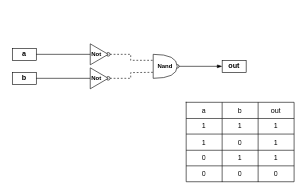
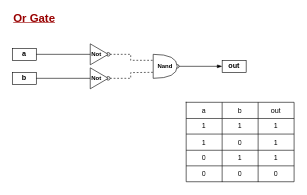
  <mxCell id="0" />
  <mxCell id="1" parent="0" />
  <mxCell id="2" value="&lt;b&gt;a&lt;/b&gt;" style="text;html=1;fillColor=none;align=center;verticalAlign=middle;whiteSpace=wrap;rounded=0;strokeColor=#000000;" vertex="1" parent="1"><mxGeometry x="20" y="80" width="40" height="20" as="geometry" /></mxCell>
  <mxCell id="3" value="&lt;b&gt;b&lt;/b&gt;" style="text;html=1;fillColor=none;align=center;verticalAlign=middle;whiteSpace=wrap;rounded=0;strokeColor=#000000;" vertex="1" parent="1"><mxGeometry x="20" y="120" width="40" height="20" as="geometry" /></mxCell>
  <mxCell id="4" value="" style="edgeStyle=orthogonalEdgeStyle;rounded=0;orthogonalLoop=1;jettySize=auto;html=1;entryX=0;entryY=0.25;entryDx=0;entryDy=0;entryPerimeter=0;endArrow=none;endFill=0;dashed=1;startArrow=oval;startFill=0;" edge="1" parent="1" source="5" target="8"><mxGeometry relative="1" as="geometry" /></mxCell>
  <mxCell id="5" value="&lt;font size=&quot;1&quot;&gt;&lt;b&gt;Not&lt;/b&gt;&lt;/font&gt;" style="triangle;whiteSpace=wrap;html=1;align=left;" vertex="1" parent="1"><mxGeometry x="150" y="72.5" width="30" height="35" as="geometry" /></mxCell>
  <mxCell id="6" value="" style="endArrow=none;html=1;entryX=0;entryY=0.5;entryDx=0;entryDy=0;" edge="1" parent="1" target="13"><mxGeometry width="50" height="50" relative="1" as="geometry"><mxPoint x="60" y="130" as="sourcePoint" /><mxPoint x="130" y="130" as="targetPoint" /></mxGeometry></mxCell>
  <mxCell id="7" value="" style="edgeStyle=orthogonalEdgeStyle;rounded=0;orthogonalLoop=1;jettySize=auto;html=1;startArrow=oval;startFill=0;endArrow=blockThin;endFill=1;" edge="1" parent="1" source="8" target="10"><mxGeometry relative="1" as="geometry" /></mxCell>
  <mxCell id="8" value="&lt;font size=&quot;1&quot;&gt;&lt;b&gt;Nand&lt;/b&gt;&lt;/font&gt;" style="shape=or;whiteSpace=wrap;html=1;" vertex="1" parent="1"><mxGeometry x="255" y="90" width="40" height="40" as="geometry" /></mxCell>
  <mxCell id="9" value="" style="endArrow=none;html=1;entryX=0;entryY=0.5;entryDx=0;entryDy=0;" edge="1" parent="1" source="2" target="5"><mxGeometry width="50" height="50" relative="1" as="geometry"><mxPoint x="240" y="160" as="sourcePoint" /><mxPoint x="130" y="90" as="targetPoint" /></mxGeometry></mxCell>
  <mxCell id="10" value="&lt;b&gt;out&lt;/b&gt;" style="text;html=1;fillColor=none;align=center;verticalAlign=middle;whiteSpace=wrap;rounded=0;strokeColor=#000000;" vertex="1" parent="1"><mxGeometry x="370" y="100" width="40" height="20" as="geometry" /></mxCell>
+ <mxCell id="11" value="&lt;b&gt;&lt;font style=&quot;font-size: 19px&quot; color=&quot;#990000&quot;&gt;&lt;u&gt;Or Gate&lt;/u&gt;&lt;/font&gt;&lt;/b&gt;" style="text;html=1;strokeColor=none;fillColor=none;align=left;verticalAlign=middle;whiteSpace=wrap;rounded=0;" vertex="1" parent="1"><mxGeometry x="20" y="20" width="210" height="20" as="geometry" /></mxCell>
  <mxCell id="12" value="" style="edgeStyle=orthogonalEdgeStyle;rounded=0;orthogonalLoop=1;jettySize=auto;html=1;dashed=1;endArrow=none;endFill=0;startArrow=oval;startFill=0;" edge="1" parent="1" source="13"><mxGeometry relative="1" as="geometry"><mxPoint x="255" y="120" as="targetPoint" /></mxGeometry></mxCell>
  <mxCell id="13" value="&lt;font size=&quot;1&quot;&gt;&lt;b&gt;Not&lt;/b&gt;&lt;/font&gt;" style="triangle;whiteSpace=wrap;html=1;align=left;" vertex="1" parent="1"><mxGeometry x="150" y="112.5" width="30" height="35" as="geometry" /></mxCell>
  <mxCell id="14" value="" style="shape=table;html=1;whiteSpace=wrap;startSize=0;container=1;collapsible=0;childLayout=tableLayout;" vertex="1" parent="1"><mxGeometry x="310" y="170" width="180" height="132.5" as="geometry" /></mxCell>
  <mxCell id="15" value="" style="shape=partialRectangle;html=1;whiteSpace=wrap;collapsible=0;dropTarget=0;pointerEvents=0;fillColor=none;top=0;left=0;bottom=0;right=0;points=[[0,0.5],[1,0.5]];portConstraint=eastwest;" vertex="1" parent="14"><mxGeometry width="180" height="27" as="geometry" /></mxCell>
  <mxCell id="16" value="a" style="shape=partialRectangle;html=1;whiteSpace=wrap;connectable=0;overflow=hidden;fillColor=none;top=0;left=0;bottom=0;right=0;" vertex="1" parent="15"><mxGeometry width="60" height="27" as="geometry" /></mxCell>
  <mxCell id="17" value="b" style="shape=partialRectangle;html=1;whiteSpace=wrap;connectable=0;overflow=hidden;fillColor=none;top=0;left=0;bottom=0;right=0;" vertex="1" parent="15"><mxGeometry x="60" width="60" height="27" as="geometry" /></mxCell>
  <mxCell id="18" value="out" style="shape=partialRectangle;html=1;whiteSpace=wrap;connectable=0;overflow=hidden;fillColor=none;top=0;left=0;bottom=0;right=0;" vertex="1" parent="15"><mxGeometry x="120" width="60" height="27" as="geometry" /></mxCell>
  <mxCell id="19" value="" style="shape=partialRectangle;html=1;whiteSpace=wrap;collapsible=0;dropTarget=0;pointerEvents=0;fillColor=none;top=0;left=0;bottom=0;right=0;points=[[0,0.5],[1,0.5]];portConstraint=eastwest;" vertex="1" parent="14"><mxGeometry y="27" width="180" height="26" as="geometry" /></mxCell>
  <mxCell id="20" value="1" style="shape=partialRectangle;html=1;whiteSpace=wrap;connectable=0;overflow=hidden;fillColor=none;top=0;left=0;bottom=0;right=0;" vertex="1" parent="19"><mxGeometry width="60" height="26" as="geometry" /></mxCell>
  <mxCell id="21" value="1" style="shape=partialRectangle;html=1;whiteSpace=wrap;connectable=0;overflow=hidden;fillColor=none;top=0;left=0;bottom=0;right=0;" vertex="1" parent="19"><mxGeometry x="60" width="60" height="26" as="geometry" /></mxCell>
  <mxCell id="22" value="1" style="shape=partialRectangle;html=1;whiteSpace=wrap;connectable=0;overflow=hidden;fillColor=none;top=0;left=0;bottom=0;right=0;" vertex="1" parent="19"><mxGeometry x="120" width="60" height="26" as="geometry" /></mxCell>
  <mxCell id="23" value="" style="shape=partialRectangle;html=1;whiteSpace=wrap;collapsible=0;dropTarget=0;pointerEvents=0;fillColor=none;top=0;left=0;bottom=0;right=0;points=[[0,0.5],[1,0.5]];portConstraint=eastwest;" vertex="1" parent="14"><mxGeometry y="53" width="180" height="27" as="geometry" /></mxCell>
  <mxCell id="24" value="1" style="shape=partialRectangle;html=1;whiteSpace=wrap;connectable=0;overflow=hidden;fillColor=none;top=0;left=0;bottom=0;right=0;" vertex="1" parent="23"><mxGeometry width="60" height="27" as="geometry" /></mxCell>
  <mxCell id="25" value="0" style="shape=partialRectangle;html=1;whiteSpace=wrap;connectable=0;overflow=hidden;fillColor=none;top=0;left=0;bottom=0;right=0;" vertex="1" parent="23"><mxGeometry x="60" width="60" height="27" as="geometry" /></mxCell>
  <mxCell id="26" value="1" style="shape=partialRectangle;html=1;whiteSpace=wrap;connectable=0;overflow=hidden;fillColor=none;top=0;left=0;bottom=0;right=0;" vertex="1" parent="23"><mxGeometry x="120" width="60" height="27" as="geometry" /></mxCell>
  <mxCell id="27" value="" style="shape=partialRectangle;html=1;whiteSpace=wrap;collapsible=0;dropTarget=0;pointerEvents=0;fillColor=none;top=0;left=0;bottom=0;right=0;points=[[0,0.5],[1,0.5]];portConstraint=eastwest;" vertex="1" parent="14"><mxGeometry y="80" width="180" height="26" as="geometry" /></mxCell>
  <mxCell id="28" value="0" style="shape=partialRectangle;html=1;whiteSpace=wrap;connectable=0;overflow=hidden;fillColor=none;top=0;left=0;bottom=0;right=0;" vertex="1" parent="27"><mxGeometry width="60" height="26" as="geometry" /></mxCell>
  <mxCell id="29" value="1" style="shape=partialRectangle;html=1;whiteSpace=wrap;connectable=0;overflow=hidden;fillColor=none;top=0;left=0;bottom=0;right=0;" vertex="1" parent="27"><mxGeometry x="60" width="60" height="26" as="geometry" /></mxCell>
  <mxCell id="30" value="1" style="shape=partialRectangle;html=1;whiteSpace=wrap;connectable=0;overflow=hidden;fillColor=none;top=0;left=0;bottom=0;right=0;" vertex="1" parent="27"><mxGeometry x="120" width="60" height="26" as="geometry" /></mxCell>
  <mxCell id="31" value="" style="shape=partialRectangle;html=1;whiteSpace=wrap;collapsible=0;dropTarget=0;pointerEvents=0;fillColor=none;top=0;left=0;bottom=0;right=0;points=[[0,0.5],[1,0.5]];portConstraint=eastwest;" vertex="1" parent="14"><mxGeometry y="106" width="180" height="27" as="geometry" /></mxCell>
  <mxCell id="32" value="0" style="shape=partialRectangle;html=1;whiteSpace=wrap;connectable=0;overflow=hidden;fillColor=none;top=0;left=0;bottom=0;right=0;" vertex="1" parent="31"><mxGeometry width="60" height="27" as="geometry" /></mxCell>
  <mxCell id="33" value="0" style="shape=partialRectangle;html=1;whiteSpace=wrap;connectable=0;overflow=hidden;fillColor=none;top=0;left=0;bottom=0;right=0;" vertex="1" parent="31"><mxGeometry x="60" width="60" height="27" as="geometry" /></mxCell>
  <mxCell id="34" value="0" style="shape=partialRectangle;html=1;whiteSpace=wrap;connectable=0;overflow=hidden;fillColor=none;top=0;left=0;bottom=0;right=0;" vertex="1" parent="31"><mxGeometry x="120" width="60" height="27" as="geometry" /></mxCell>
